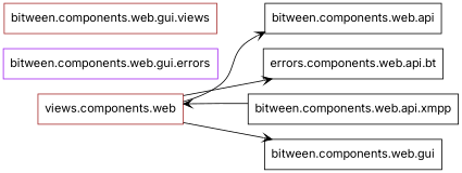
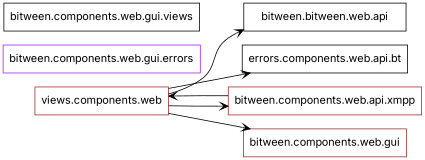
  digraph {
    fontname=Inter
    rankdir=LR
    node [color=brown fontname=Inter shape=box]
    edge [arrowhead=open arrowtail=none fontname=Inter]
    n1 [label="views.components.web"]
-   n2 [color=black label="bitween.components.web.api"]
+   n2 [color=black label="bitween.bitween.web.api"]
    n3 [color=black label="errors.components.web.api.bt"]
-   n4 [color=black label="bitween.components.web.api.xmpp"]
-   n5 [color=black label="bitween.components.web.gui"]
+   n4 [label="bitween.components.web.api.xmpp"]
+   n5 [label="bitween.components.web.gui"]
    n6 [color=purple label="bitween.components.web.gui.errors"]
-   n7 [label="bitween.components.web.gui.views"]
+   n7 [color=black label="bitween.components.web.gui.views"]
    n1 -> n2
    n1 -> n3
+   n1 -> n4
    n1 -> n5
    n4 -> n1
  }
